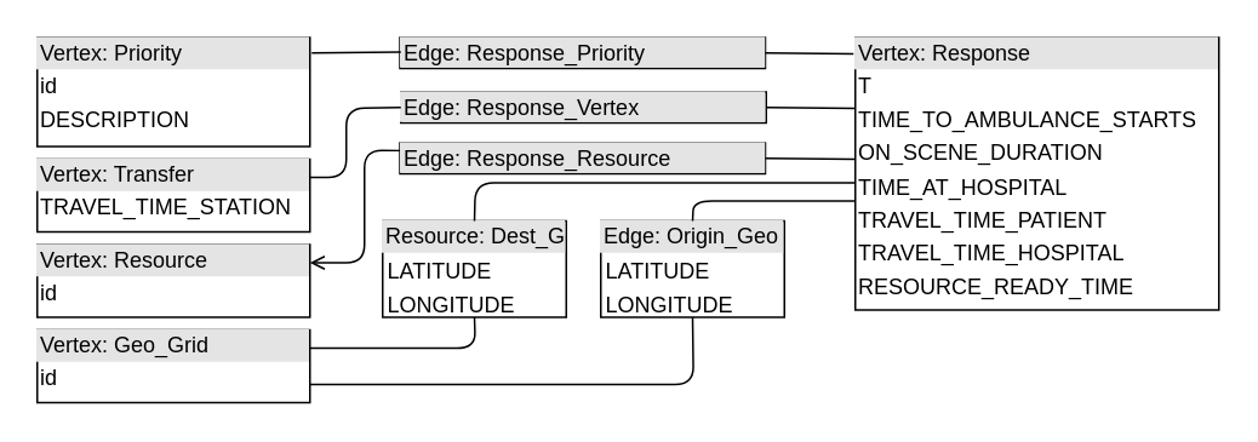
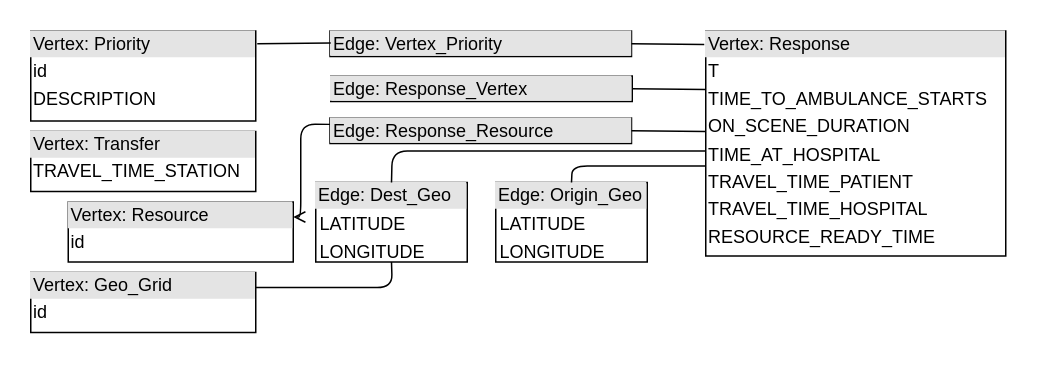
  <mxCell id="0" />
  <mxCell id="1" parent="0" />
  <mxCell id="2" value="&lt;div style=&quot;box-sizing: border-box ; width: 100% ; background: #e4e4e4 ; padding: 2px&quot;&gt;Vertex: Response&lt;/div&gt;&lt;table style=&quot;width: 100% ; font-size: 1em&quot; cellpadding=&quot;2&quot; cellspacing=&quot;0&quot;&gt;&lt;tbody&gt;&lt;tr&gt;&lt;td&gt;T&lt;/td&gt;&lt;/tr&gt;&lt;tr&gt;&lt;td&gt;TIME_TO_AMBULANCE_STARTS&lt;/td&gt;&lt;/tr&gt;&lt;tr&gt;&lt;td&gt;ON_SCENE_DURATION&lt;/td&gt;&lt;/tr&gt;&lt;tr&gt;&lt;td&gt;TIME_AT_HOSPITAL&lt;/td&gt;&lt;/tr&gt;&lt;tr&gt;&lt;td&gt;TRAVEL_TIME_PATIENT&lt;/td&gt;&lt;/tr&gt;&lt;tr&gt;&lt;td&gt;TRAVEL_TIME_HOSPITAL&lt;/td&gt;&lt;/tr&gt;&lt;tr&gt;&lt;td&gt;RESOURCE_READY_TIME&lt;/td&gt;&lt;/tr&gt;&lt;/tbody&gt;&lt;/table&gt;" style="verticalAlign=top;align=left;overflow=fill;html=1;" parent="1" vertex="1"><mxGeometry x="470" y="20" width="200" height="150" as="geometry" /></mxCell>
  <mxCell id="3" value="&lt;div style=&quot;box-sizing: border-box ; width: 100% ; background: #e4e4e4 ; padding: 2px&quot;&gt;Vertex: Priority&lt;/div&gt;&lt;table style=&quot;width: 100% ; font-size: 1em&quot; cellpadding=&quot;2&quot; cellspacing=&quot;0&quot;&gt;&lt;tbody&gt;&lt;tr&gt;&lt;td&gt;id&lt;/td&gt;&lt;/tr&gt;&lt;tr&gt;&lt;td&gt;DESCRIPTION&lt;/td&gt;&lt;/tr&gt;&lt;/tbody&gt;&lt;/table&gt;" style="verticalAlign=top;align=left;overflow=fill;html=1;" parent="1" vertex="1"><mxGeometry x="20" y="20" width="150" height="60" as="geometry" /></mxCell>
  <mxCell id="4" value="&lt;div style=&quot;box-sizing: border-box ; width: 100% ; background: #e4e4e4 ; padding: 2px&quot;&gt;Vertex: Transfer&lt;/div&gt;&lt;table style=&quot;width: 100% ; font-size: 1em&quot; cellpadding=&quot;2&quot; cellspacing=&quot;0&quot;&gt;&lt;tbody&gt;&lt;tr&gt;&lt;td&gt;TRAVEL_TIME_STATION&lt;/td&gt;&lt;/tr&gt;&lt;tr&gt;&lt;td&gt;&lt;/td&gt;&lt;/tr&gt;&lt;/tbody&gt;&lt;/table&gt;" style="verticalAlign=top;align=left;overflow=fill;html=1;" parent="1" vertex="1"><mxGeometry x="20" y="87" width="150" height="40" as="geometry" /></mxCell>
- <mxCell id="5" value="&lt;div style=&quot;box-sizing: border-box ; width: 100% ; background: #e4e4e4 ; padding: 2px&quot;&gt;Vertex: Resource&lt;/div&gt;&lt;table style=&quot;width: 100% ; font-size: 1em&quot; cellpadding=&quot;2&quot; cellspacing=&quot;0&quot;&gt;&lt;tbody&gt;&lt;tr&gt;&lt;td&gt;id&lt;/td&gt;&lt;/tr&gt;&lt;tr&gt;&lt;td&gt;&lt;/td&gt;&lt;/tr&gt;&lt;/tbody&gt;&lt;/table&gt;" style="verticalAlign=top;align=left;overflow=fill;html=1;" parent="1" vertex="1"><mxGeometry x="20" y="134" width="150" height="40" as="geometry" /></mxCell>
- <mxCell id="6" value="&lt;div style=&quot;box-sizing: border-box ; width: 100% ; background: #e4e4e4 ; padding: 2px&quot;&gt;Edge: Response_Priority&lt;/div&gt;&lt;table style=&quot;width: 100% ; font-size: 1em&quot; cellpadding=&quot;2&quot; cellspacing=&quot;0&quot;&gt;&lt;tbody&gt;&lt;/tbody&gt;&lt;/table&gt;" style="verticalAlign=top;align=left;overflow=fill;html=1;" parent="1" vertex="1"><mxGeometry x="219.5" y="20" width="201" height="17" as="geometry" /></mxCell>
+ <mxCell id="5" value="&lt;div style=&quot;box-sizing: border-box ; width: 100% ; background: #e4e4e4 ; padding: 2px&quot;&gt;Vertex: Resource&lt;/div&gt;&lt;table style=&quot;width: 100% ; font-size: 1em&quot; cellpadding=&quot;2&quot; cellspacing=&quot;0&quot;&gt;&lt;tbody&gt;&lt;tr&gt;&lt;td&gt;id&lt;/td&gt;&lt;/tr&gt;&lt;tr&gt;&lt;td&gt;&lt;/td&gt;&lt;/tr&gt;&lt;/tbody&gt;&lt;/table&gt;" style="verticalAlign=top;align=left;overflow=fill;html=1;" parent="1" vertex="1"><mxGeometry x="45" y="134" width="150" height="40" as="geometry" /></mxCell>
+ <mxCell id="6" value="&lt;div style=&quot;box-sizing: border-box ; width: 100% ; background: #e4e4e4 ; padding: 2px&quot;&gt;Edge: Vertex_Priority&lt;/div&gt;&lt;table style=&quot;width: 100% ; font-size: 1em&quot; cellpadding=&quot;2&quot; cellspacing=&quot;0&quot;&gt;&lt;tbody&gt;&lt;/tbody&gt;&lt;/table&gt;" style="verticalAlign=top;align=left;overflow=fill;html=1;" parent="1" vertex="1"><mxGeometry x="219.5" y="20" width="201" height="17" as="geometry" /></mxCell>
  <mxCell id="7" value="&lt;div style=&quot;box-sizing: border-box ; width: 100% ; background: #e4e4e4 ; padding: 2px&quot;&gt;Edge: Response_Vertex&lt;/div&gt;&lt;table style=&quot;width: 100% ; font-size: 1em&quot; cellpadding=&quot;2&quot; cellspacing=&quot;0&quot;&gt;&lt;tbody&gt;&lt;/tbody&gt;&lt;/table&gt;" style="verticalAlign=top;align=left;overflow=fill;html=1;" parent="1" vertex="1"><mxGeometry x="220" y="50" width="201" height="17" as="geometry" /></mxCell>
  <mxCell id="8" value="&lt;div style=&quot;box-sizing: border-box ; width: 100% ; background: #e4e4e4 ; padding: 2px&quot;&gt;Edge: Response_Resource&lt;/div&gt;&lt;table style=&quot;width: 100% ; font-size: 1em&quot; cellpadding=&quot;2&quot; cellspacing=&quot;0&quot;&gt;&lt;tbody&gt;&lt;/tbody&gt;&lt;/table&gt;" style="verticalAlign=top;align=left;overflow=fill;html=1;" parent="1" vertex="1"><mxGeometry x="219.5" y="78" width="201" height="17" as="geometry" /></mxCell>
  <mxCell id="9" value="" style="endArrow=none;html=1;entryX=1;entryY=0.5;entryDx=0;entryDy=0;" parent="1" target="6" edge="1"><mxGeometry width="50" height="50" relative="1" as="geometry"><mxPoint x="469" y="29" as="sourcePoint" /><mxPoint x="160" y="-221" as="targetPoint" /></mxGeometry></mxCell>
  <mxCell id="10" value="" style="endArrow=none;html=1;entryX=1;entryY=0.5;entryDx=0;entryDy=0;exitX=0;exitY=0.102;exitDx=0;exitDy=0;exitPerimeter=0;" parent="1" edge="1"><mxGeometry width="50" height="50" relative="1" as="geometry"><mxPoint x="220" y="28.074" as="sourcePoint" /><mxPoint x="171" y="28.5" as="targetPoint" /></mxGeometry></mxCell>
- <mxCell id="11" value="" style="endArrow=none;html=1;entryX=1;entryY=0.25;entryDx=0;entryDy=0;exitX=0;exitY=0.5;exitDx=0;exitDy=0;" parent="1" edge="1" target="4" source="7"><mxGeometry width="50" height="50" relative="1" as="geometry"><mxPoint x="219" y="70" as="sourcePoint" /><mxPoint x="170" y="113.5" as="targetPoint" /><Array as="points"><mxPoint x="190" y="59" /><mxPoint x="190" y="97" /></Array></mxGeometry></mxCell>
  <mxCell id="12" value="" style="endArrow=none;html=1;entryX=1;entryY=0.5;entryDx=0;entryDy=0;" parent="1" edge="1" target="7"><mxGeometry width="50" height="50" relative="1" as="geometry"><mxPoint x="470" y="59" as="sourcePoint" /><mxPoint x="420.5" y="113" as="targetPoint" /><Array as="points" /></mxGeometry></mxCell>
  <mxCell id="13" value="" style="endArrow=none;html=1;entryX=1;entryY=0.5;entryDx=0;entryDy=0;" parent="1" edge="1" target="8"><mxGeometry width="50" height="50" relative="1" as="geometry"><mxPoint x="470" y="87" as="sourcePoint" /><mxPoint x="421" y="187.5" as="targetPoint" /></mxGeometry></mxCell>
  <mxCell id="14" value="" style="endArrow=open;html=1;entryX=1;entryY=0.25;entryDx=0;entryDy=0;exitX=0;exitY=0.25;exitDx=0;exitDy=0;" parent="1" edge="1" target="5" source="8"><mxGeometry width="50" height="50" relative="1" as="geometry"><mxPoint x="219" y="100" as="sourcePoint" /><mxPoint x="170" y="187.5" as="targetPoint" /><Array as="points"><mxPoint x="200" y="82" /><mxPoint x="200" y="144" /></Array></mxGeometry></mxCell>
  <mxCell id="15" value="&lt;div style=&quot;box-sizing: border-box ; width: 100% ; background: #e4e4e4 ; padding: 2px&quot;&gt;Edge: Origin_Geo&lt;/div&gt;&lt;table&gt;&lt;tbody&gt;&lt;tr&gt;&lt;td&gt;LATITUDE&lt;/td&gt;&lt;/tr&gt;&lt;tr&gt;&lt;td&gt;LONGITUDE&lt;/td&gt;&lt;/tr&gt;&lt;/tbody&gt;&lt;/table&gt;&lt;table style=&quot;width: 100% ; font-size: 1em&quot; cellpadding=&quot;2&quot; cellspacing=&quot;0&quot;&gt;&lt;tbody&gt;&lt;/tbody&gt;&lt;/table&gt;" style="verticalAlign=top;align=left;overflow=fill;html=1;" vertex="1" parent="1"><mxGeometry x="330" y="121" width="101" height="53" as="geometry" /></mxCell>
- <mxCell id="16" value="&lt;div style=&quot;box-sizing: border-box ; width: 100% ; background: #e4e4e4 ; padding: 2px&quot;&gt;Resource: Dest_Geo&lt;/div&gt;&lt;table&gt;&lt;tbody&gt;&lt;tr&gt;&lt;td&gt;LATITUDE&lt;/td&gt;&lt;/tr&gt;&lt;tr&gt;&lt;td&gt;LONGITUDE&lt;/td&gt;&lt;/tr&gt;&lt;/tbody&gt;&lt;/table&gt;&lt;table style=&quot;width: 100% ; font-size: 1em&quot; cellpadding=&quot;2&quot; cellspacing=&quot;0&quot;&gt;&lt;tbody&gt;&lt;/tbody&gt;&lt;/table&gt;" style="verticalAlign=top;align=left;overflow=fill;html=1;" vertex="1" parent="1"><mxGeometry x="210" y="121" width="101" height="53" as="geometry" /></mxCell>
+ <mxCell id="16" value="&lt;div style=&quot;box-sizing: border-box ; width: 100% ; background: #e4e4e4 ; padding: 2px&quot;&gt;Edge: Dest_Geo&lt;/div&gt;&lt;table&gt;&lt;tbody&gt;&lt;tr&gt;&lt;td&gt;LATITUDE&lt;/td&gt;&lt;/tr&gt;&lt;tr&gt;&lt;td&gt;LONGITUDE&lt;/td&gt;&lt;/tr&gt;&lt;/tbody&gt;&lt;/table&gt;&lt;table style=&quot;width: 100% ; font-size: 1em&quot; cellpadding=&quot;2&quot; cellspacing=&quot;0&quot;&gt;&lt;tbody&gt;&lt;/tbody&gt;&lt;/table&gt;" style="verticalAlign=top;align=left;overflow=fill;html=1;" vertex="1" parent="1"><mxGeometry x="210" y="121" width="101" height="53" as="geometry" /></mxCell>
  <mxCell id="17" value="&lt;div style=&quot;box-sizing: border-box ; width: 100% ; background: #e4e4e4 ; padding: 2px&quot;&gt;Vertex: Geo_Grid&lt;/div&gt;&lt;table style=&quot;width: 100% ; font-size: 1em&quot; cellpadding=&quot;2&quot; cellspacing=&quot;0&quot;&gt;&lt;tbody&gt;&lt;tr&gt;&lt;td&gt;id&lt;/td&gt;&lt;/tr&gt;&lt;tr&gt;&lt;td&gt;&lt;/td&gt;&lt;/tr&gt;&lt;/tbody&gt;&lt;/table&gt;" style="verticalAlign=top;align=left;overflow=fill;html=1;" vertex="1" parent="1"><mxGeometry x="20" y="181" width="150" height="40" as="geometry" /></mxCell>
  <mxCell id="18" value="" style="endArrow=none;html=1;entryX=0.5;entryY=0;entryDx=0;entryDy=0;" edge="1" parent="1" target="16"><mxGeometry width="50" height="50" relative="1" as="geometry"><mxPoint x="470" y="100" as="sourcePoint" /><mxPoint x="421" y="120" as="targetPoint" /><Array as="points"><mxPoint x="261" y="100" /></Array></mxGeometry></mxCell>
- <mxCell id="19" value="" style="endArrow=none;html=1;entryX=1;entryY=0.75;entryDx=0;entryDy=0;exitX=0.5;exitY=1;exitDx=0;exitDy=0;" edge="1" parent="1" source="15" target="17"><mxGeometry width="50" height="50" relative="1" as="geometry"><mxPoint x="470" y="190.5" as="sourcePoint" /><mxPoint x="420.5" y="190" as="targetPoint" /><Array as="points"><mxPoint x="381" y="211" /></Array></mxGeometry></mxCell>
  <mxCell id="20" value="" style="endArrow=none;html=1;entryX=1;entryY=0.25;entryDx=0;entryDy=0;exitX=0.5;exitY=1;exitDx=0;exitDy=0;" edge="1" parent="1" source="16" target="17"><mxGeometry width="50" height="50" relative="1" as="geometry"><mxPoint x="320" y="130" as="sourcePoint" /><mxPoint x="250.5" y="164" as="targetPoint" /><Array as="points"><mxPoint x="261" y="191" /></Array></mxGeometry></mxCell>
  <mxCell id="21" value="" style="endArrow=none;html=1;entryX=0.5;entryY=0;entryDx=0;entryDy=0;" edge="1" parent="1" target="15"><mxGeometry width="50" height="50" relative="1" as="geometry"><mxPoint x="470" y="110" as="sourcePoint" /><mxPoint x="279.5" y="131" as="targetPoint" /><Array as="points"><mxPoint x="381" y="110" /></Array></mxGeometry></mxCell>
